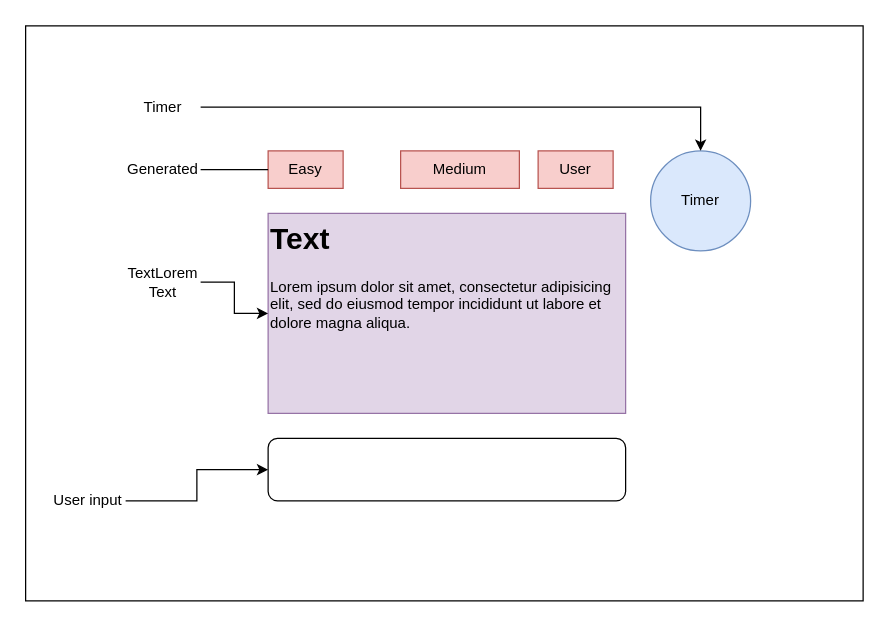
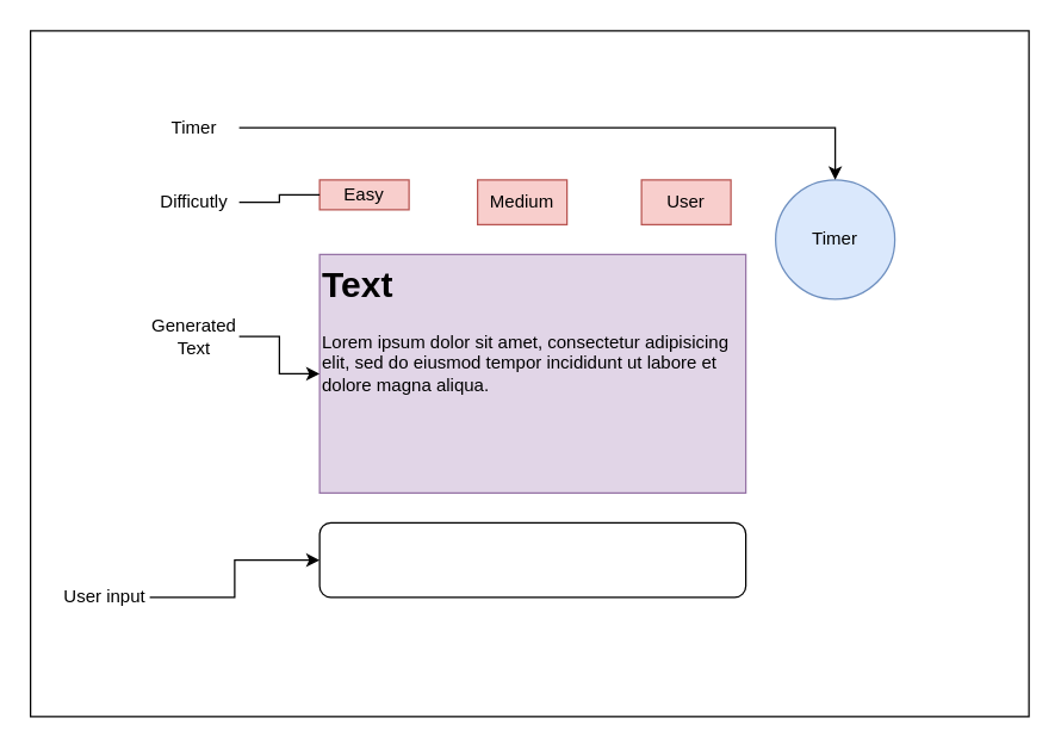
  <mxCell id="0" />
  <mxCell id="1" parent="0" />
  <mxCell id="2" value="" style="rounded=0;whiteSpace=wrap;html=1;" vertex="1" parent="1"><mxGeometry x="20" y="20" width="670" height="460" as="geometry" /></mxCell>
- <mxCell id="3" value="Easy" style="text;html=1;align=center;verticalAlign=middle;whiteSpace=wrap;rounded=0;fillColor=#f8cecc;strokeColor=#b85450;" vertex="1" parent="1"><mxGeometry x="214" y="120" width="60" height="30" as="geometry" /></mxCell>
+ <mxCell id="3" value="Easy" style="text;html=1;align=center;verticalAlign=middle;whiteSpace=wrap;rounded=0;fillColor=#f8cecc;strokeColor=#b85450;" vertex="1" parent="1"><mxGeometry x="214" y="120" width="60" height="20" as="geometry" /></mxCell>
  <mxCell id="4" value="User" style="text;html=1;align=center;verticalAlign=middle;whiteSpace=wrap;rounded=0;fillColor=#f8cecc;strokeColor=#b85450;" vertex="1" parent="1"><mxGeometry x="430" y="120" width="60" height="30" as="geometry" /></mxCell>
- <mxCell id="5" value="Medium" style="text;html=1;align=center;verticalAlign=middle;whiteSpace=wrap;rounded=0;fillColor=#f8cecc;strokeColor=#b85450;" vertex="1" parent="1"><mxGeometry x="320" y="120" width="95" height="30" as="geometry" /></mxCell>
+ <mxCell id="5" value="Medium" style="text;html=1;align=center;verticalAlign=middle;whiteSpace=wrap;rounded=0;fillColor=#f8cecc;strokeColor=#b85450;" vertex="1" parent="1"><mxGeometry x="320" y="120" width="60" height="30" as="geometry" /></mxCell>
  <mxCell id="6" value="&lt;h1 style=&quot;margin-top: 0px;&quot;&gt;Text&lt;/h1&gt;&lt;p&gt;Lorem ipsum dolor sit amet, consectetur adipisicing elit, sed do eiusmod tempor incididunt ut labore et dolore magna aliqua.&lt;/p&gt;" style="text;html=1;whiteSpace=wrap;overflow=hidden;rounded=0;fillColor=#e1d5e7;strokeColor=#9673a6;" vertex="1" parent="1"><mxGeometry x="214" y="170" width="286" height="160" as="geometry" /></mxCell>
  <mxCell id="7" value="" style="rounded=1;whiteSpace=wrap;html=1;align=left;" vertex="1" parent="1"><mxGeometry x="214" y="350" width="286" height="50" as="geometry" /></mxCell>
  <mxCell id="8" value="Timer" style="ellipse;whiteSpace=wrap;html=1;aspect=fixed;fillColor=#dae8fc;strokeColor=#6c8ebf;" vertex="1" parent="1"><mxGeometry x="520" y="120" width="80" height="80" as="geometry" /></mxCell>
  <mxCell id="9" style="edgeStyle=orthogonalEdgeStyle;rounded=0;orthogonalLoop=1;jettySize=auto;html=1;entryX=0;entryY=0.5;entryDx=0;entryDy=0;endArrow=none;" edge="1" parent="1" source="10" target="3"><mxGeometry relative="1" as="geometry" /></mxCell>
- <mxCell id="10" value="Generated" style="text;html=1;align=center;verticalAlign=middle;whiteSpace=wrap;rounded=0;" vertex="1" parent="1"><mxGeometry x="100" y="120" width="60" height="30" as="geometry" /></mxCell>
+ <mxCell id="10" value="Difficutly" style="text;html=1;align=center;verticalAlign=middle;whiteSpace=wrap;rounded=0;" vertex="1" parent="1"><mxGeometry x="100" y="120" width="60" height="30" as="geometry" /></mxCell>
  <mxCell id="11" style="edgeStyle=orthogonalEdgeStyle;rounded=0;orthogonalLoop=1;jettySize=auto;html=1;entryX=0;entryY=0.5;entryDx=0;entryDy=0;" edge="1" parent="1" source="12" target="6"><mxGeometry relative="1" as="geometry" /></mxCell>
- <mxCell id="12" value="TextLorem Text" style="text;html=1;align=center;verticalAlign=middle;whiteSpace=wrap;rounded=0;" vertex="1" parent="1"><mxGeometry x="100" y="210" width="60" height="30" as="geometry" /></mxCell>
+ <mxCell id="12" value="Generated Text" style="text;html=1;align=center;verticalAlign=middle;whiteSpace=wrap;rounded=0;" vertex="1" parent="1"><mxGeometry x="100" y="210" width="60" height="30" as="geometry" /></mxCell>
  <mxCell id="13" style="edgeStyle=orthogonalEdgeStyle;rounded=0;orthogonalLoop=1;jettySize=auto;html=1;entryX=0.5;entryY=0;entryDx=0;entryDy=0;" edge="1" parent="1" source="14" target="8"><mxGeometry relative="1" as="geometry" /></mxCell>
  <mxCell id="14" value="Timer" style="text;html=1;align=center;verticalAlign=middle;whiteSpace=wrap;rounded=0;" vertex="1" parent="1"><mxGeometry x="100" y="70" width="60" height="30" as="geometry" /></mxCell>
  <mxCell id="15" style="edgeStyle=orthogonalEdgeStyle;rounded=0;orthogonalLoop=1;jettySize=auto;html=1;entryX=0;entryY=0.5;entryDx=0;entryDy=0;" edge="1" parent="1" source="16" target="7"><mxGeometry relative="1" as="geometry" /></mxCell>
  <mxCell id="16" value="User input" style="text;html=1;align=center;verticalAlign=middle;whiteSpace=wrap;rounded=0;" vertex="1" parent="1"><mxGeometry x="40" y="385" width="60" height="30" as="geometry" /></mxCell>
